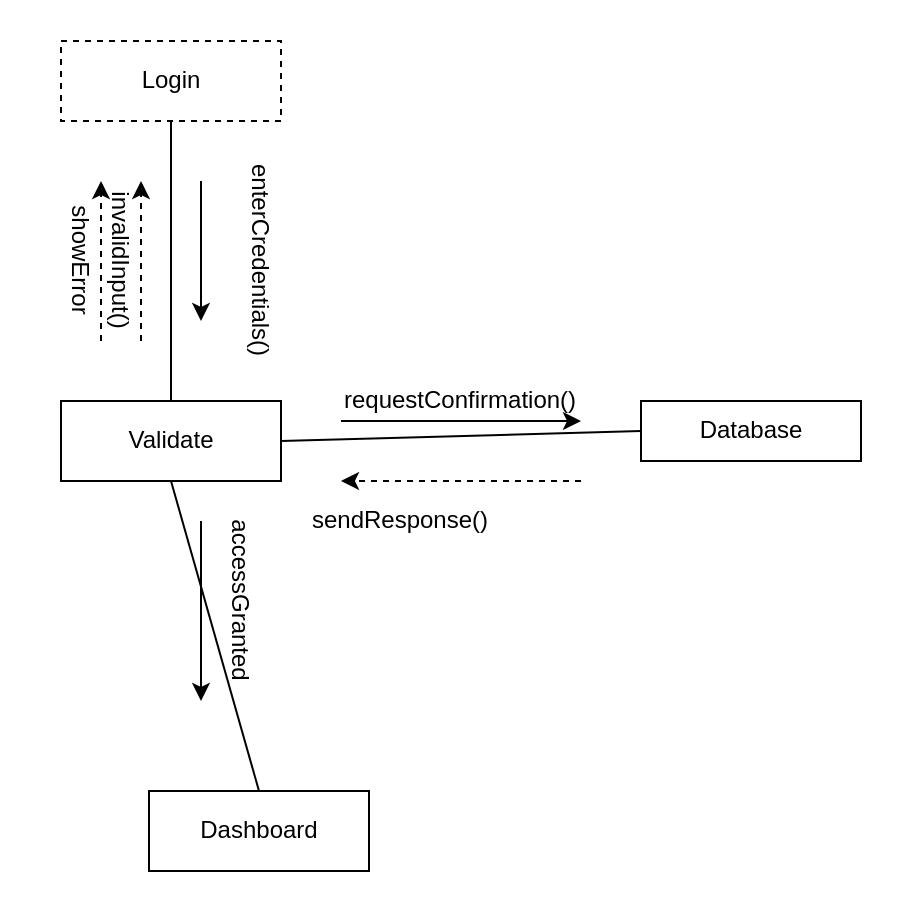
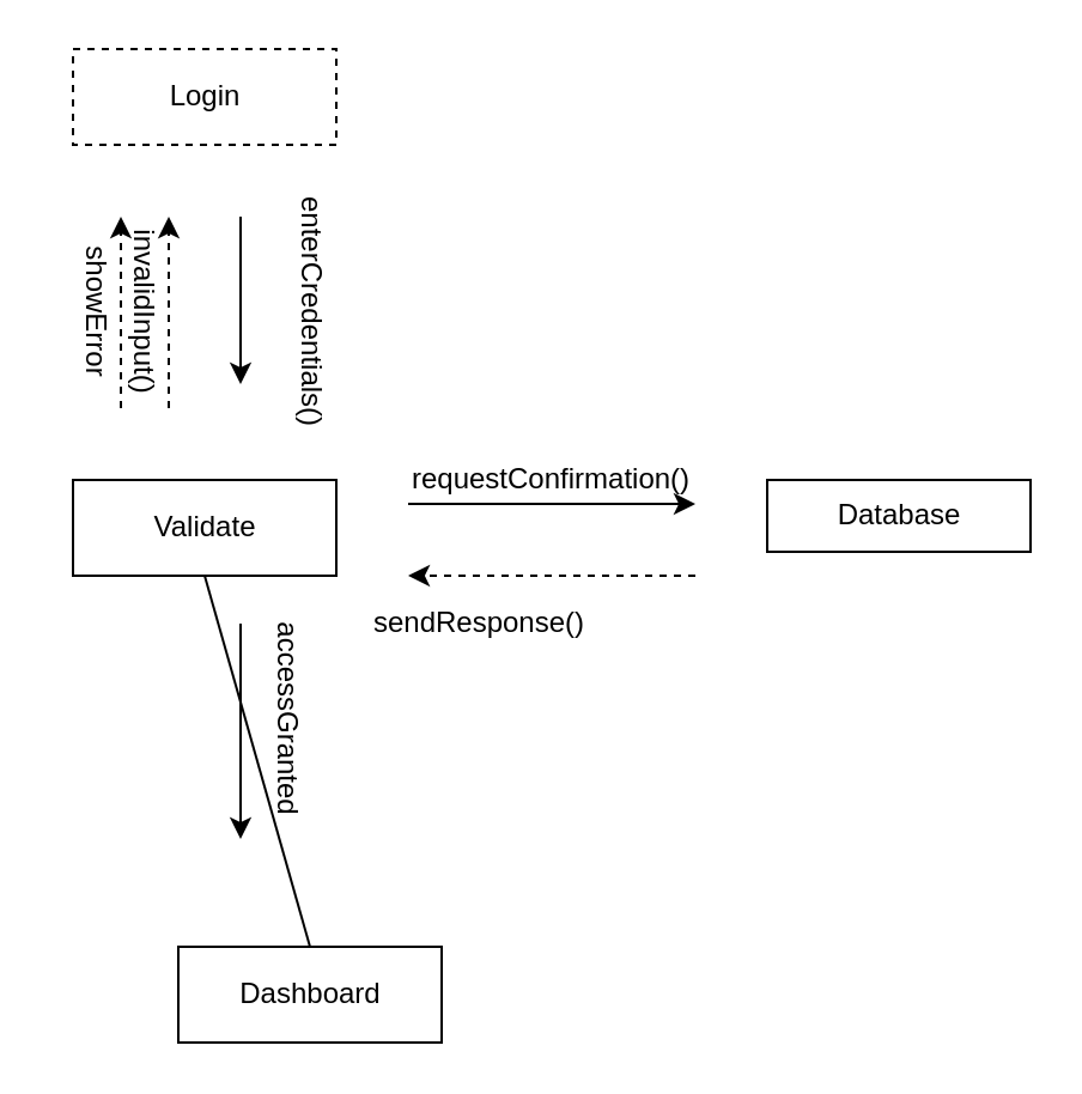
  <mxCell id="0" />
  <mxCell id="1" parent="0" />
  <mxCell id="2" value="Login" style="html=1;dashed=1;" vertex="1" parent="1"><mxGeometry x="30" y="20" width="110" height="40" as="geometry" /></mxCell>
  <mxCell id="3" value="Validate" style="html=1;" vertex="1" parent="1"><mxGeometry x="30" y="200" width="110" height="40" as="geometry" /></mxCell>
  <mxCell id="4" value="Dashboard" style="html=1;" vertex="1" parent="1"><mxGeometry x="74" y="395" width="110" height="40" as="geometry" /></mxCell>
  <mxCell id="5" value="Database" style="html=1;" vertex="1" parent="1"><mxGeometry x="320" y="200" width="110" height="30" as="geometry" /></mxCell>
- <mxCell id="6" value="" style="endArrow=none;html=1;entryX=0.5;entryY=1;entryDx=0;entryDy=0;exitX=0.5;exitY=0;exitDx=0;exitDy=0;" edge="1" parent="1" source="3" target="2"><mxGeometry width="50" height="50" relative="1" as="geometry"><mxPoint x="60" y="320" as="sourcePoint" /><mxPoint x="110" y="270" as="targetPoint" /></mxGeometry></mxCell>
  <mxCell id="7" value="" style="endArrow=none;html=1;entryX=0.5;entryY=1;entryDx=0;entryDy=0;exitX=0.5;exitY=0;exitDx=0;exitDy=0;" edge="1" parent="1" source="4" target="3"><mxGeometry width="50" height="50" relative="1" as="geometry"><mxPoint x="60" y="320" as="sourcePoint" /><mxPoint x="110" y="270" as="targetPoint" /></mxGeometry></mxCell>
- <mxCell id="8" value="" style="endArrow=none;html=1;entryX=0;entryY=0.5;entryDx=0;entryDy=0;exitX=1;exitY=0.5;exitDx=0;exitDy=0;" edge="1" parent="1" source="3" target="5"><mxGeometry width="50" height="50" relative="1" as="geometry"><mxPoint x="60" y="320" as="sourcePoint" /><mxPoint x="110" y="270" as="targetPoint" /></mxGeometry></mxCell>
  <mxCell id="9" value="" style="endArrow=classic;html=1;" edge="1" parent="1"><mxGeometry width="50" height="50" relative="1" as="geometry"><mxPoint x="100" y="90" as="sourcePoint" /><mxPoint x="100" y="160" as="targetPoint" /></mxGeometry></mxCell>
  <mxCell id="10" value="" style="endArrow=classic;html=1;" edge="1" parent="1"><mxGeometry width="50" height="50" relative="1" as="geometry"><mxPoint x="100" y="260" as="sourcePoint" /><mxPoint x="100" y="350" as="targetPoint" /></mxGeometry></mxCell>
  <mxCell id="11" value="" style="endArrow=classic;html=1;" edge="1" parent="1"><mxGeometry width="50" height="50" relative="1" as="geometry"><mxPoint x="170" y="210" as="sourcePoint" /><mxPoint x="290" y="210" as="targetPoint" /></mxGeometry></mxCell>
  <mxCell id="12" value="enterCredentials()" style="text;html=1;strokeColor=none;fillColor=none;align=center;verticalAlign=middle;whiteSpace=wrap;rounded=0;rotation=90;" vertex="1" parent="1"><mxGeometry x="110" y="120" width="40" height="20" as="geometry" /></mxCell>
  <mxCell id="13" value="requestConfirmation()" style="text;html=1;strokeColor=none;fillColor=none;align=center;verticalAlign=middle;whiteSpace=wrap;rounded=0;" vertex="1" parent="1"><mxGeometry x="210" y="190" width="40" height="20" as="geometry" /></mxCell>
  <mxCell id="14" value="" style="endArrow=classic;html=1;dashed=1;" edge="1" parent="1"><mxGeometry width="50" height="50" relative="1" as="geometry"><mxPoint x="290" y="240" as="sourcePoint" /><mxPoint x="170" y="240" as="targetPoint" /></mxGeometry></mxCell>
  <mxCell id="15" value="sendResponse()" style="text;html=1;strokeColor=none;fillColor=none;align=center;verticalAlign=middle;whiteSpace=wrap;rounded=0;" vertex="1" parent="1"><mxGeometry x="180" y="250" width="40" height="20" as="geometry" /></mxCell>
  <mxCell id="16" value="accessGranted" style="text;html=1;strokeColor=none;fillColor=none;align=center;verticalAlign=middle;whiteSpace=wrap;rounded=0;rotation=90;" vertex="1" parent="1"><mxGeometry x="100" y="290" width="40" height="20" as="geometry" /></mxCell>
  <mxCell id="17" value="" style="endArrow=classic;html=1;dashed=1;" edge="1" parent="1"><mxGeometry width="50" height="50" relative="1" as="geometry"><mxPoint x="70" y="170" as="sourcePoint" /><mxPoint x="70" y="90" as="targetPoint" /></mxGeometry></mxCell>
  <mxCell id="18" value="invalidInput()" style="text;html=1;strokeColor=none;fillColor=none;align=center;verticalAlign=middle;whiteSpace=wrap;rounded=0;rotation=90;" vertex="1" parent="1"><mxGeometry x="40" y="120" width="40" height="20" as="geometry" /></mxCell>
  <mxCell id="19" value="showError" style="text;html=1;strokeColor=none;fillColor=none;align=center;verticalAlign=middle;whiteSpace=wrap;rounded=0;rotation=90;" vertex="1" parent="1"><mxGeometry x="20" y="120" width="40" height="20" as="geometry" /></mxCell>
  <mxCell id="20" value="" style="endArrow=classic;html=1;dashed=1;" edge="1" parent="1"><mxGeometry width="50" height="50" relative="1" as="geometry"><mxPoint x="50" y="170" as="sourcePoint" /><mxPoint x="50" y="90" as="targetPoint" /></mxGeometry></mxCell>
